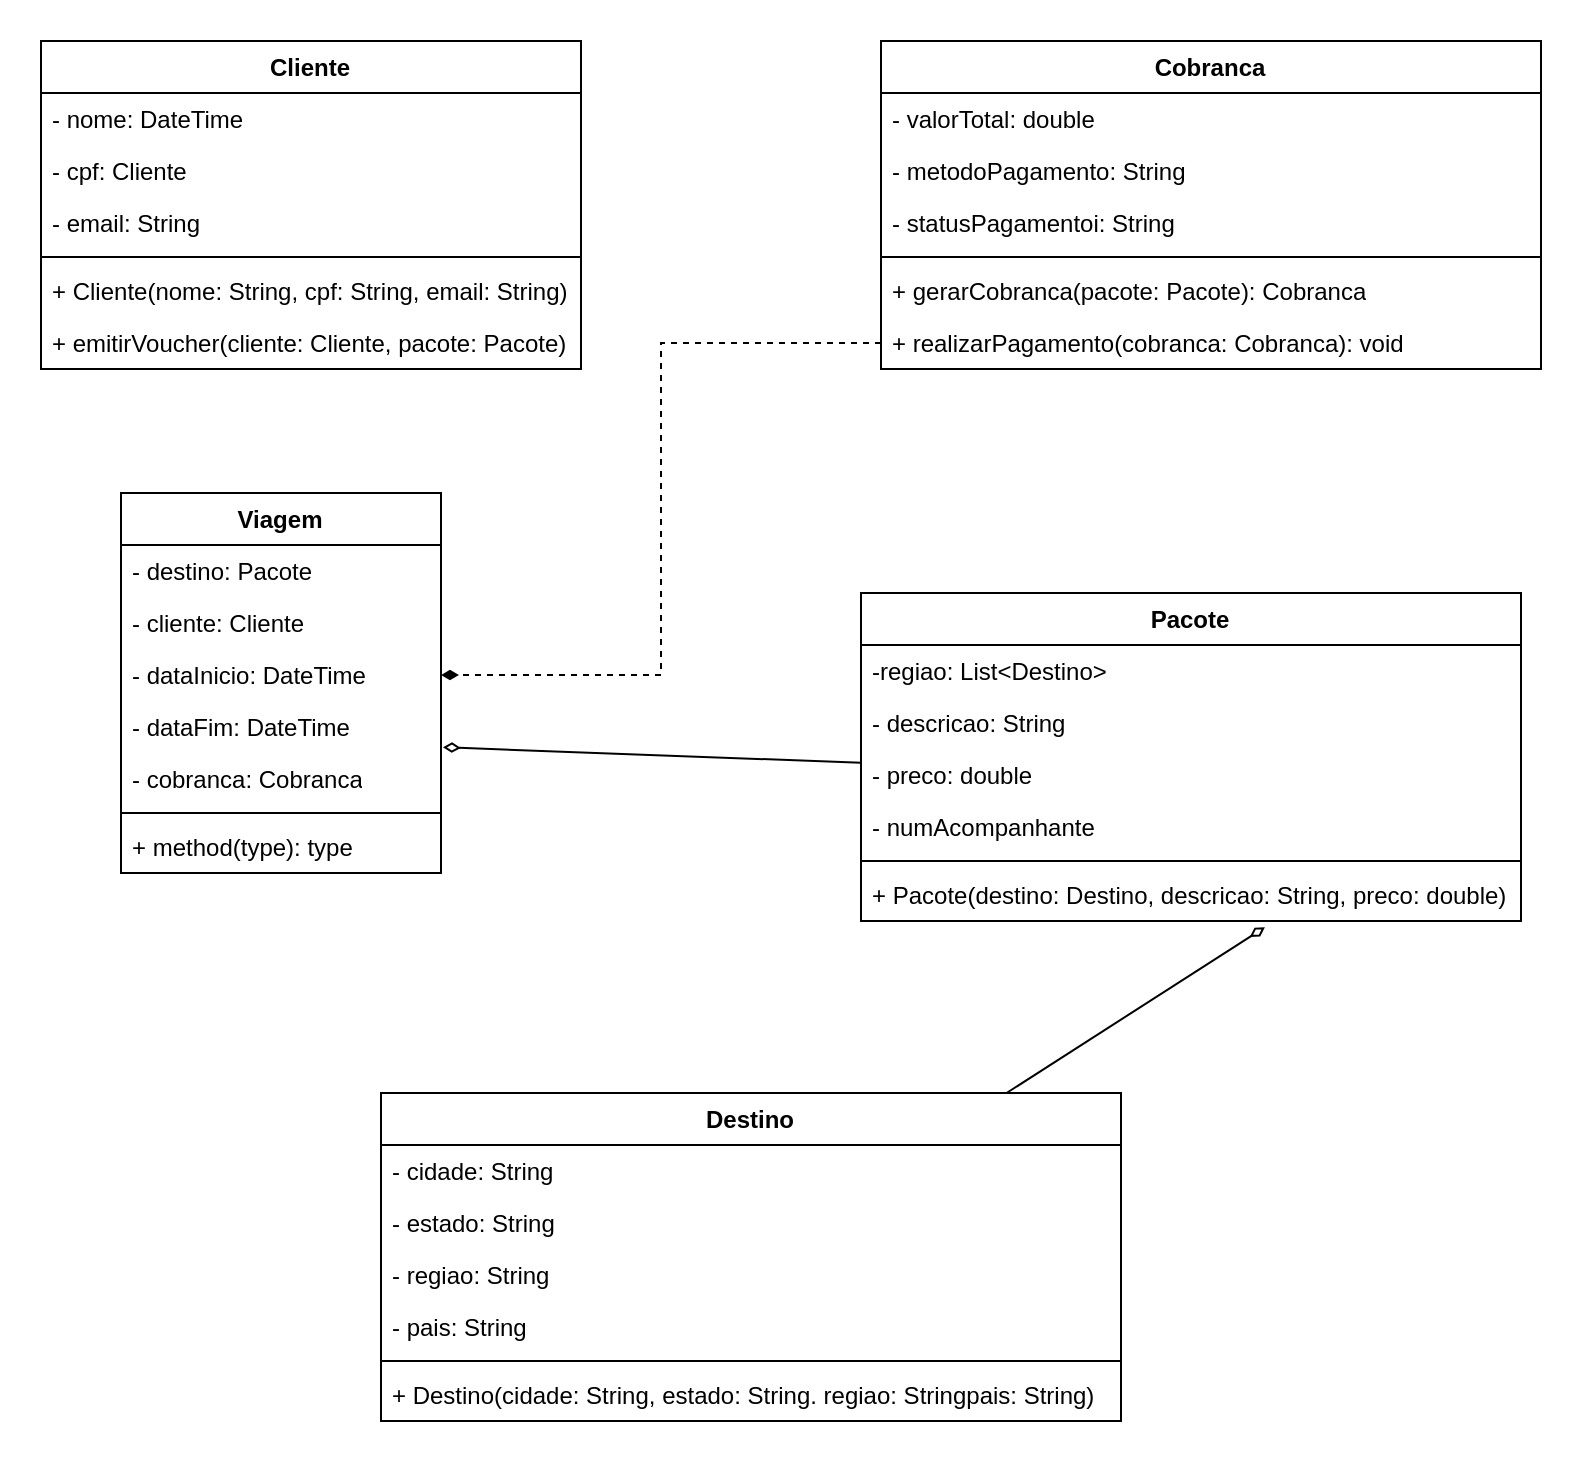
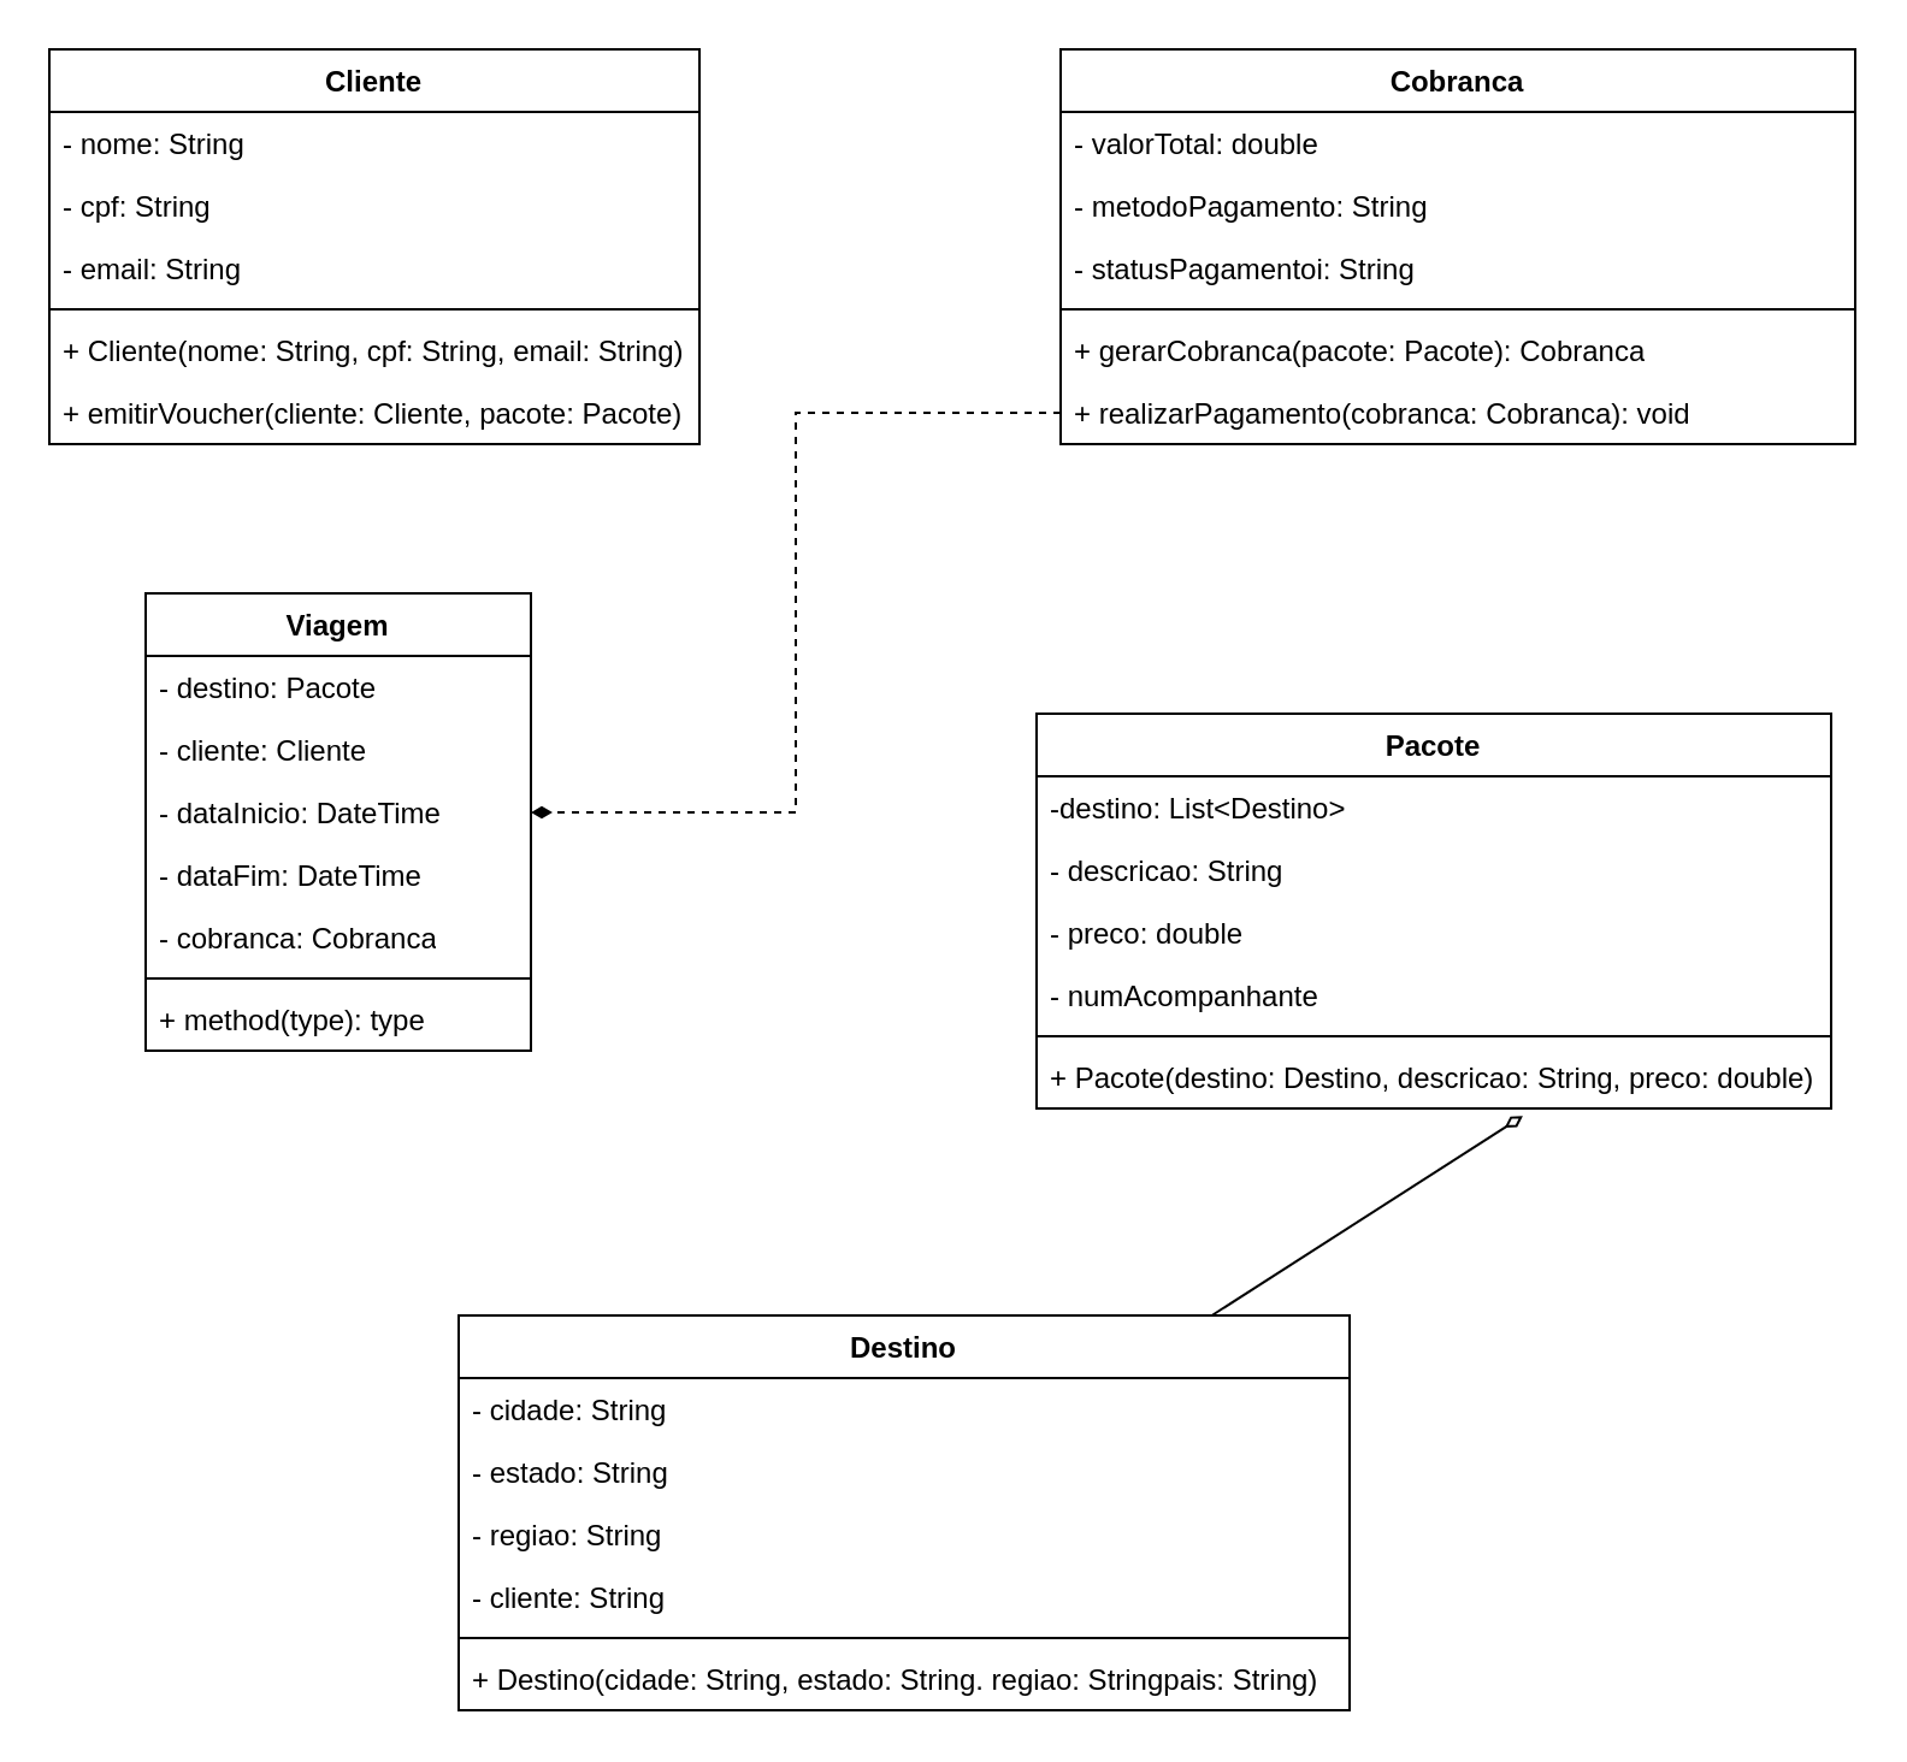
  <mxCell id="0" />
  <mxCell id="1" parent="0" />
  <mxCell id="2" value="Cliente" style="swimlane;fontStyle=1;align=center;verticalAlign=top;childLayout=stackLayout;horizontal=1;startSize=26;horizontalStack=0;resizeParent=1;resizeParentMax=0;resizeLast=0;collapsible=1;marginBottom=0;whiteSpace=wrap;html=1;" parent="1" vertex="1"><mxGeometry x="20" y="20" width="270" height="164" as="geometry" /></mxCell>
- <mxCell id="3" value="- nome: DateTime" style="text;strokeColor=none;fillColor=none;align=left;verticalAlign=top;spacingLeft=4;spacingRight=4;overflow=hidden;rotatable=0;points=[[0,0.5],[1,0.5]];portConstraint=eastwest;whiteSpace=wrap;html=1;" parent="2" vertex="1"><mxGeometry y="26" width="270" height="26" as="geometry" /></mxCell>
- <mxCell id="4" value="- cpf: Cliente" style="text;strokeColor=none;fillColor=none;align=left;verticalAlign=top;spacingLeft=4;spacingRight=4;overflow=hidden;rotatable=0;points=[[0,0.5],[1,0.5]];portConstraint=eastwest;whiteSpace=wrap;html=1;" parent="2" vertex="1"><mxGeometry y="52" width="270" height="26" as="geometry" /></mxCell>
+ <mxCell id="3" value="- nome: String" style="text;strokeColor=none;fillColor=none;align=left;verticalAlign=top;spacingLeft=4;spacingRight=4;overflow=hidden;rotatable=0;points=[[0,0.5],[1,0.5]];portConstraint=eastwest;whiteSpace=wrap;html=1;" parent="2" vertex="1"><mxGeometry y="26" width="270" height="26" as="geometry" /></mxCell>
+ <mxCell id="4" value="- cpf: String" style="text;strokeColor=none;fillColor=none;align=left;verticalAlign=top;spacingLeft=4;spacingRight=4;overflow=hidden;rotatable=0;points=[[0,0.5],[1,0.5]];portConstraint=eastwest;whiteSpace=wrap;html=1;" parent="2" vertex="1"><mxGeometry y="52" width="270" height="26" as="geometry" /></mxCell>
  <mxCell id="5" value="- email: String" style="text;strokeColor=none;fillColor=none;align=left;verticalAlign=top;spacingLeft=4;spacingRight=4;overflow=hidden;rotatable=0;points=[[0,0.5],[1,0.5]];portConstraint=eastwest;whiteSpace=wrap;html=1;" parent="2" vertex="1"><mxGeometry y="78" width="270" height="26" as="geometry" /></mxCell>
  <mxCell id="6" value="" style="line;strokeWidth=1;fillColor=none;align=left;verticalAlign=middle;spacingTop=-1;spacingLeft=3;spacingRight=3;rotatable=0;labelPosition=right;points=[];portConstraint=eastwest;strokeColor=inherit;" parent="2" vertex="1"><mxGeometry y="104" width="270" height="8" as="geometry" /></mxCell>
  <mxCell id="7" value="+ Cliente(nome: String, cpf: String, email: String)" style="text;strokeColor=none;fillColor=none;align=left;verticalAlign=top;spacingLeft=4;spacingRight=4;overflow=hidden;rotatable=0;points=[[0,0.5],[1,0.5]];portConstraint=eastwest;whiteSpace=wrap;html=1;" parent="2" vertex="1"><mxGeometry y="112" width="270" height="26" as="geometry" /></mxCell>
  <mxCell id="8" value="+ emitirVoucher(cliente: Cliente, pacote: Pacote)" style="text;strokeColor=none;fillColor=none;align=left;verticalAlign=top;spacingLeft=4;spacingRight=4;overflow=hidden;rotatable=0;points=[[0,0.5],[1,0.5]];portConstraint=eastwest;whiteSpace=wrap;html=1;" parent="2" vertex="1"><mxGeometry y="138" width="270" height="26" as="geometry" /></mxCell>
  <mxCell id="9" style="rounded=0;orthogonalLoop=1;jettySize=auto;html=1;entryX=0.612;entryY=1.12;entryDx=0;entryDy=0;entryPerimeter=0;endArrow=diamondThin;endFill=0;" parent="1" source="10" target="23" edge="1"><mxGeometry relative="1" as="geometry" /></mxCell>
  <mxCell id="10" value="Destino" style="swimlane;fontStyle=1;align=center;verticalAlign=top;childLayout=stackLayout;horizontal=1;startSize=26;horizontalStack=0;resizeParent=1;resizeParentMax=0;resizeLast=0;collapsible=1;marginBottom=0;whiteSpace=wrap;html=1;" parent="1" vertex="1"><mxGeometry x="190" y="546" width="370" height="164" as="geometry" /></mxCell>
  <mxCell id="11" value="- cidade: String" style="text;strokeColor=none;fillColor=none;align=left;verticalAlign=top;spacingLeft=4;spacingRight=4;overflow=hidden;rotatable=0;points=[[0,0.5],[1,0.5]];portConstraint=eastwest;whiteSpace=wrap;html=1;" parent="10" vertex="1"><mxGeometry y="26" width="370" height="26" as="geometry" /></mxCell>
  <mxCell id="12" value="- estado: String" style="text;strokeColor=none;fillColor=none;align=left;verticalAlign=top;spacingLeft=4;spacingRight=4;overflow=hidden;rotatable=0;points=[[0,0.5],[1,0.5]];portConstraint=eastwest;whiteSpace=wrap;html=1;" parent="10" vertex="1"><mxGeometry y="52" width="370" height="26" as="geometry" /></mxCell>
  <mxCell id="13" value="- regiao: String" style="text;strokeColor=none;fillColor=none;align=left;verticalAlign=top;spacingLeft=4;spacingRight=4;overflow=hidden;rotatable=0;points=[[0,0.5],[1,0.5]];portConstraint=eastwest;whiteSpace=wrap;html=1;" parent="10" vertex="1"><mxGeometry y="78" width="370" height="26" as="geometry" /></mxCell>
- <mxCell id="14" value="- pais: String" style="text;strokeColor=none;fillColor=none;align=left;verticalAlign=top;spacingLeft=4;spacingRight=4;overflow=hidden;rotatable=0;points=[[0,0.5],[1,0.5]];portConstraint=eastwest;whiteSpace=wrap;html=1;" parent="10" vertex="1"><mxGeometry y="104" width="370" height="26" as="geometry" /></mxCell>
+ <mxCell id="14" value="- cliente: String" style="text;strokeColor=none;fillColor=none;align=left;verticalAlign=top;spacingLeft=4;spacingRight=4;overflow=hidden;rotatable=0;points=[[0,0.5],[1,0.5]];portConstraint=eastwest;whiteSpace=wrap;html=1;" parent="10" vertex="1"><mxGeometry y="104" width="370" height="26" as="geometry" /></mxCell>
  <mxCell id="15" value="" style="line;strokeWidth=1;fillColor=none;align=left;verticalAlign=middle;spacingTop=-1;spacingLeft=3;spacingRight=3;rotatable=0;labelPosition=right;points=[];portConstraint=eastwest;strokeColor=inherit;" parent="10" vertex="1"><mxGeometry y="130" width="370" height="8" as="geometry" /></mxCell>
  <mxCell id="16" value="+ Destino(cidade: String, estado: String. regiao: Stringpais: String)" style="text;strokeColor=none;fillColor=none;align=left;verticalAlign=top;spacingLeft=4;spacingRight=4;overflow=hidden;rotatable=0;points=[[0,0.5],[1,0.5]];portConstraint=eastwest;whiteSpace=wrap;html=1;" parent="10" vertex="1"><mxGeometry y="138" width="370" height="26" as="geometry" /></mxCell>
  <mxCell id="17" value="Pacote" style="swimlane;fontStyle=1;align=center;verticalAlign=top;childLayout=stackLayout;horizontal=1;startSize=26;horizontalStack=0;resizeParent=1;resizeParentMax=0;resizeLast=0;collapsible=1;marginBottom=0;whiteSpace=wrap;html=1;" parent="1" vertex="1"><mxGeometry x="430" y="296" width="330" height="164" as="geometry" /></mxCell>
- <mxCell id="18" value="-regiao: List&amp;lt;Destino&amp;gt;" style="text;strokeColor=none;fillColor=none;align=left;verticalAlign=top;spacingLeft=4;spacingRight=4;overflow=hidden;rotatable=0;points=[[0,0.5],[1,0.5]];portConstraint=eastwest;whiteSpace=wrap;html=1;" parent="17" vertex="1"><mxGeometry y="26" width="330" height="26" as="geometry" /></mxCell>
+ <mxCell id="18" value="-destino: List&amp;lt;Destino&amp;gt;" style="text;strokeColor=none;fillColor=none;align=left;verticalAlign=top;spacingLeft=4;spacingRight=4;overflow=hidden;rotatable=0;points=[[0,0.5],[1,0.5]];portConstraint=eastwest;whiteSpace=wrap;html=1;" parent="17" vertex="1"><mxGeometry y="26" width="330" height="26" as="geometry" /></mxCell>
  <mxCell id="19" value="- descricao: String" style="text;strokeColor=none;fillColor=none;align=left;verticalAlign=top;spacingLeft=4;spacingRight=4;overflow=hidden;rotatable=0;points=[[0,0.5],[1,0.5]];portConstraint=eastwest;whiteSpace=wrap;html=1;" parent="17" vertex="1"><mxGeometry y="52" width="330" height="26" as="geometry" /></mxCell>
  <mxCell id="20" value="- preco: double" style="text;strokeColor=none;fillColor=none;align=left;verticalAlign=top;spacingLeft=4;spacingRight=4;overflow=hidden;rotatable=0;points=[[0,0.5],[1,0.5]];portConstraint=eastwest;whiteSpace=wrap;html=1;" parent="17" vertex="1"><mxGeometry y="78" width="330" height="26" as="geometry" /></mxCell>
  <mxCell id="21" value="- numAcompanhante" style="text;strokeColor=none;fillColor=none;align=left;verticalAlign=top;spacingLeft=4;spacingRight=4;overflow=hidden;rotatable=0;points=[[0,0.5],[1,0.5]];portConstraint=eastwest;whiteSpace=wrap;html=1;" parent="17" vertex="1"><mxGeometry y="104" width="330" height="26" as="geometry" /></mxCell>
  <mxCell id="22" value="" style="line;strokeWidth=1;fillColor=none;align=left;verticalAlign=middle;spacingTop=-1;spacingLeft=3;spacingRight=3;rotatable=0;labelPosition=right;points=[];portConstraint=eastwest;strokeColor=inherit;" parent="17" vertex="1"><mxGeometry y="130" width="330" height="8" as="geometry" /></mxCell>
  <mxCell id="23" value="+ Pacote(destino: Destino, descricao: String, preco: double)" style="text;strokeColor=none;fillColor=none;align=left;verticalAlign=top;spacingLeft=4;spacingRight=4;overflow=hidden;rotatable=0;points=[[0,0.5],[1,0.5]];portConstraint=eastwest;whiteSpace=wrap;html=1;" parent="17" vertex="1"><mxGeometry y="138" width="330" height="26" as="geometry" /></mxCell>
  <mxCell id="24" value="Cobranca" style="swimlane;fontStyle=1;align=center;verticalAlign=top;childLayout=stackLayout;horizontal=1;startSize=26;horizontalStack=0;resizeParent=1;resizeParentMax=0;resizeLast=0;collapsible=1;marginBottom=0;whiteSpace=wrap;html=1;" parent="1" vertex="1"><mxGeometry x="440" y="20" width="330" height="164" as="geometry" /></mxCell>
  <mxCell id="25" value="- valorTotal: double" style="text;strokeColor=none;fillColor=none;align=left;verticalAlign=top;spacingLeft=4;spacingRight=4;overflow=hidden;rotatable=0;points=[[0,0.5],[1,0.5]];portConstraint=eastwest;whiteSpace=wrap;html=1;" parent="24" vertex="1"><mxGeometry y="26" width="330" height="26" as="geometry" /></mxCell>
  <mxCell id="26" value="- metodoPagamento: String" style="text;strokeColor=none;fillColor=none;align=left;verticalAlign=top;spacingLeft=4;spacingRight=4;overflow=hidden;rotatable=0;points=[[0,0.5],[1,0.5]];portConstraint=eastwest;whiteSpace=wrap;html=1;" parent="24" vertex="1"><mxGeometry y="52" width="330" height="26" as="geometry" /></mxCell>
  <mxCell id="27" value="- statusPagamentoi: String" style="text;strokeColor=none;fillColor=none;align=left;verticalAlign=top;spacingLeft=4;spacingRight=4;overflow=hidden;rotatable=0;points=[[0,0.5],[1,0.5]];portConstraint=eastwest;whiteSpace=wrap;html=1;" parent="24" vertex="1"><mxGeometry y="78" width="330" height="26" as="geometry" /></mxCell>
  <mxCell id="28" value="" style="line;strokeWidth=1;fillColor=none;align=left;verticalAlign=middle;spacingTop=-1;spacingLeft=3;spacingRight=3;rotatable=0;labelPosition=right;points=[];portConstraint=eastwest;strokeColor=inherit;" parent="24" vertex="1"><mxGeometry y="104" width="330" height="8" as="geometry" /></mxCell>
  <mxCell id="29" value="+ gerarCobranca(pacote: Pacote): Cobranca" style="text;strokeColor=none;fillColor=none;align=left;verticalAlign=top;spacingLeft=4;spacingRight=4;overflow=hidden;rotatable=0;points=[[0,0.5],[1,0.5]];portConstraint=eastwest;whiteSpace=wrap;html=1;" parent="24" vertex="1"><mxGeometry y="112" width="330" height="26" as="geometry" /></mxCell>
  <mxCell id="30" value="+ realizarPagamento(cobranca: Cobranca): void" style="text;strokeColor=none;fillColor=none;align=left;verticalAlign=top;spacingLeft=4;spacingRight=4;overflow=hidden;rotatable=0;points=[[0,0.5],[1,0.5]];portConstraint=eastwest;whiteSpace=wrap;html=1;" parent="24" vertex="1"><mxGeometry y="138" width="330" height="26" as="geometry" /></mxCell>
  <mxCell id="31" value="Viagem" style="swimlane;fontStyle=1;align=center;verticalAlign=top;childLayout=stackLayout;horizontal=1;startSize=26;horizontalStack=0;resizeParent=1;resizeParentMax=0;resizeLast=0;collapsible=1;marginBottom=0;whiteSpace=wrap;html=1;" parent="1" vertex="1"><mxGeometry x="60" y="246" width="160" height="190" as="geometry" /></mxCell>
  <mxCell id="32" value="- destino: Pacote" style="text;strokeColor=none;fillColor=none;align=left;verticalAlign=top;spacingLeft=4;spacingRight=4;overflow=hidden;rotatable=0;points=[[0,0.5],[1,0.5]];portConstraint=eastwest;whiteSpace=wrap;html=1;" parent="31" vertex="1"><mxGeometry y="26" width="160" height="26" as="geometry" /></mxCell>
  <mxCell id="33" value="- cliente: Cliente" style="text;strokeColor=none;fillColor=none;align=left;verticalAlign=top;spacingLeft=4;spacingRight=4;overflow=hidden;rotatable=0;points=[[0,0.5],[1,0.5]];portConstraint=eastwest;whiteSpace=wrap;html=1;" parent="31" vertex="1"><mxGeometry y="52" width="160" height="26" as="geometry" /></mxCell>
  <mxCell id="34" value="- dataInicio: DateTime" style="text;strokeColor=none;fillColor=none;align=left;verticalAlign=top;spacingLeft=4;spacingRight=4;overflow=hidden;rotatable=0;points=[[0,0.5],[1,0.5]];portConstraint=eastwest;whiteSpace=wrap;html=1;" parent="31" vertex="1"><mxGeometry y="78" width="160" height="26" as="geometry" /></mxCell>
  <mxCell id="35" value="- dataFim: DateTime" style="text;strokeColor=none;fillColor=none;align=left;verticalAlign=top;spacingLeft=4;spacingRight=4;overflow=hidden;rotatable=0;points=[[0,0.5],[1,0.5]];portConstraint=eastwest;whiteSpace=wrap;html=1;" parent="31" vertex="1"><mxGeometry y="104" width="160" height="26" as="geometry" /></mxCell>
  <mxCell id="36" value="- cobranca: Cobranca" style="text;strokeColor=none;fillColor=none;align=left;verticalAlign=top;spacingLeft=4;spacingRight=4;overflow=hidden;rotatable=0;points=[[0,0.5],[1,0.5]];portConstraint=eastwest;whiteSpace=wrap;html=1;" parent="31" vertex="1"><mxGeometry y="130" width="160" height="26" as="geometry" /></mxCell>
  <mxCell id="37" value="" style="line;strokeWidth=1;fillColor=none;align=left;verticalAlign=middle;spacingTop=-1;spacingLeft=3;spacingRight=3;rotatable=0;labelPosition=right;points=[];portConstraint=eastwest;strokeColor=inherit;" parent="31" vertex="1"><mxGeometry y="156" width="160" height="8" as="geometry" /></mxCell>
  <mxCell id="38" value="+ method(type): type" style="text;strokeColor=none;fillColor=none;align=left;verticalAlign=top;spacingLeft=4;spacingRight=4;overflow=hidden;rotatable=0;points=[[0,0.5],[1,0.5]];portConstraint=eastwest;whiteSpace=wrap;html=1;" parent="31" vertex="1"><mxGeometry y="164" width="160" height="26" as="geometry" /></mxCell>
- <mxCell id="39" style="rounded=0;orthogonalLoop=1;jettySize=auto;html=1;entryX=1.006;entryY=0.889;entryDx=0;entryDy=0;entryPerimeter=0;endArrow=diamondThin;endFill=0;startArrow=none;startFill=0;" parent="1" source="20" target="35" edge="1"><mxGeometry relative="1" as="geometry" /></mxCell>
  <mxCell id="40" style="edgeStyle=orthogonalEdgeStyle;rounded=0;orthogonalLoop=1;jettySize=auto;html=1;endArrow=diamondThin;endFill=1;startArrow=none;startFill=0;dashed=1;" parent="1" source="30" target="34" edge="1"><mxGeometry relative="1" as="geometry" /></mxCell>
